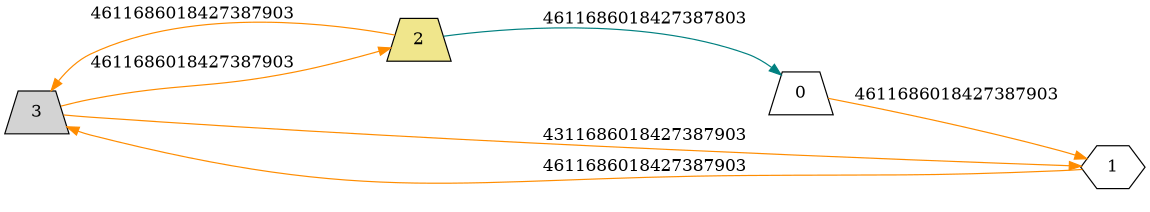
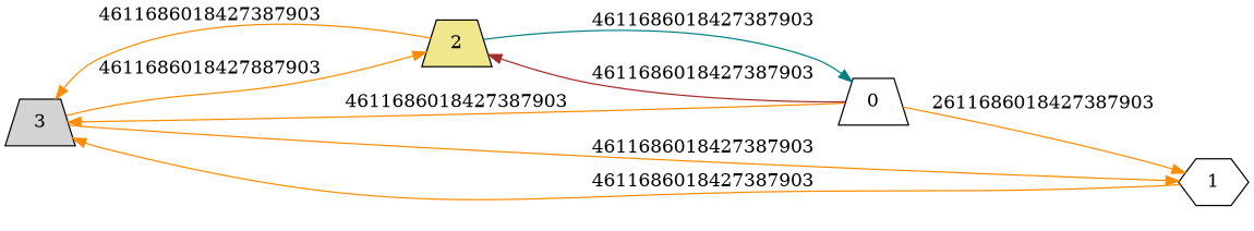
  digraph {
    rankdir=LR
    node [fillcolor=white shape=trapezium style=filled]
    edge [color=darkorange]
    3 [fillcolor=lightgrey]
    2 [fillcolor=khaki]
    1 [shape=hexagon]
    0
-   3 -> 2 [label=4611686018427387903]
-   3 -> 1 [label=4311686018427387903]
+   3 -> 2 [label=4611686018427887903]
+   3 -> 1 [label=4611686018427387903]
    2 -> 3 [label=4611686018427387903]
-   2 -> 0 [color=teal label=4611686018427387803]
+   2 -> 0 [color=teal label=4611686018427387903]
    1 -> 3 [label=4611686018427387903]
-   0 -> 1 [label=4611686018427387903]
+   0 -> 3 [label=4611686018427387903]
+   0 -> 2 [color=brown label=4611686018427387903]
+   0 -> 1 [label=2611686018427387903]
  }
